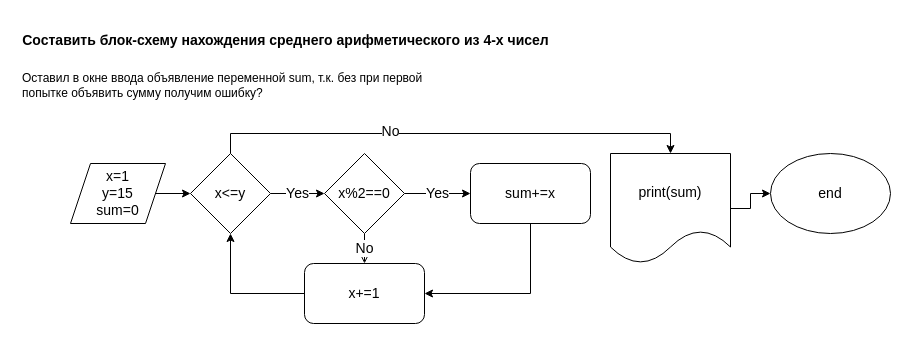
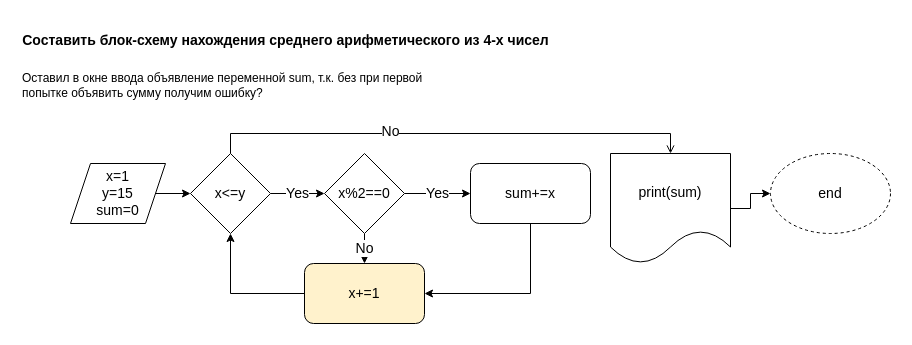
  <mxCell id="0" />
  <mxCell id="1" parent="0" />
  <mxCell id="2" value="Составить блок-схему нахождения среднего арифметического из 4-х чисел" style="text;html=1;strokeColor=none;fillColor=none;align=center;verticalAlign=middle;whiteSpace=wrap;rounded=0;fontStyle=1;fontSize=14;" vertex="1" parent="1"><mxGeometry x="20" y="20" width="531" height="40" as="geometry" /></mxCell>
  <mxCell id="3" value="" style="edgeStyle=orthogonalEdgeStyle;rounded=0;orthogonalLoop=1;jettySize=auto;html=1;fontSize=14;" edge="1" parent="1" source="4" target="6"><mxGeometry relative="1" as="geometry" /></mxCell>
  <mxCell id="4" value="x=1&lt;br style=&quot;font-size: 14px;&quot;&gt;y=15&lt;br style=&quot;font-size: 14px;&quot;&gt;sum=0" style="shape=parallelogram;perimeter=parallelogramPerimeter;whiteSpace=wrap;html=1;fixedSize=1;fontSize=14;" vertex="1" parent="1"><mxGeometry x="70" y="163" width="95" height="60" as="geometry" /></mxCell>
  <mxCell id="5" value="Yes" style="edgeStyle=orthogonalEdgeStyle;rounded=0;orthogonalLoop=1;jettySize=auto;html=1;fontSize=14;" edge="1" parent="1" source="6" target="9"><mxGeometry relative="1" as="geometry" /></mxCell>
  <mxCell id="6" value="x&amp;lt;=y" style="rhombus;whiteSpace=wrap;html=1;fontSize=14;" vertex="1" parent="1"><mxGeometry x="190" y="153" width="80" height="80" as="geometry" /></mxCell>
  <mxCell id="7" value="Yes" style="edgeStyle=orthogonalEdgeStyle;rounded=0;orthogonalLoop=1;jettySize=auto;html=1;fontSize=14;" edge="1" parent="1" source="9" target="10"><mxGeometry relative="1" as="geometry" /></mxCell>
- <mxCell id="8" value="No" style="edgeStyle=orthogonalEdgeStyle;rounded=0;orthogonalLoop=1;jettySize=auto;html=1;fontSize=14;endArrow=open;" edge="1" parent="1" source="9" target="12"><mxGeometry relative="1" as="geometry" /></mxCell>
+ <mxCell id="8" value="No" style="edgeStyle=orthogonalEdgeStyle;rounded=0;orthogonalLoop=1;jettySize=auto;html=1;fontSize=14;" edge="1" parent="1" source="9" target="12"><mxGeometry relative="1" as="geometry" /></mxCell>
  <mxCell id="9" value="x%2==0" style="rhombus;whiteSpace=wrap;html=1;fontSize=14;" vertex="1" parent="1"><mxGeometry x="324" y="153" width="80" height="80" as="geometry" /></mxCell>
  <mxCell id="10" value="sum+=x" style="rounded=1;whiteSpace=wrap;html=1;fontSize=14;" vertex="1" parent="1"><mxGeometry x="470" y="163" width="120" height="60" as="geometry" /></mxCell>
  <mxCell id="11" value="Оставил в окне ввода объявление переменной sum, т.к. без при первой попытке объявить сумму получим ошибку?" style="text;html=1;strokeColor=none;fillColor=none;align=left;verticalAlign=middle;whiteSpace=wrap;rounded=0;" vertex="1" parent="1"><mxGeometry x="20" y="70" width="424" height="30" as="geometry" /></mxCell>
- <mxCell id="12" value="x+=1" style="rounded=1;whiteSpace=wrap;html=1;fontSize=14;" vertex="1" parent="1"><mxGeometry x="304" y="263" width="120" height="60" as="geometry" /></mxCell>
+ <mxCell id="12" value="x+=1" style="rounded=1;whiteSpace=wrap;html=1;fontSize=14;fillColor=#fff2cc;" vertex="1" parent="1"><mxGeometry x="304" y="263" width="120" height="60" as="geometry" /></mxCell>
  <mxCell id="13" value="" style="endArrow=classic;html=1;rounded=0;fontSize=14;entryX=0.5;entryY=1;entryDx=0;entryDy=0;exitX=0;exitY=0.5;exitDx=0;exitDy=0;" edge="1" parent="1" source="12" target="6"><mxGeometry width="50" height="50" relative="1" as="geometry"><mxPoint x="230" y="323" as="sourcePoint" /><mxPoint x="280" y="273" as="targetPoint" /><Array as="points"><mxPoint x="230" y="293" /></Array></mxGeometry></mxCell>
  <mxCell id="14" value="" style="endArrow=classic;html=1;rounded=0;fontSize=14;exitX=0.5;exitY=1;exitDx=0;exitDy=0;entryX=1;entryY=0.5;entryDx=0;entryDy=0;" edge="1" parent="1" source="10" target="12"><mxGeometry width="50" height="50" relative="1" as="geometry"><mxPoint x="490" y="313" as="sourcePoint" /><mxPoint x="540" y="263" as="targetPoint" /><Array as="points"><mxPoint x="530" y="293" /></Array></mxGeometry></mxCell>
  <mxCell id="15" value="" style="edgeStyle=orthogonalEdgeStyle;rounded=0;orthogonalLoop=1;jettySize=auto;html=1;fontSize=14;" edge="1" parent="1" source="16" target="19"><mxGeometry relative="1" as="geometry" /></mxCell>
  <mxCell id="16" value="print(sum)" style="shape=document;whiteSpace=wrap;html=1;boundedLbl=1;fontSize=14;" vertex="1" parent="1"><mxGeometry x="610" y="153" width="120" height="110" as="geometry" /></mxCell>
- <mxCell id="17" value="" style="endArrow=classic;html=1;rounded=0;fontSize=14;exitX=0.5;exitY=0;exitDx=0;exitDy=0;entryX=0.5;entryY=0;entryDx=0;entryDy=0;" edge="1" parent="1" source="6" target="16"><mxGeometry width="50" height="50" relative="1" as="geometry"><mxPoint x="230" y="173" as="sourcePoint" /><mxPoint x="280" y="123" as="targetPoint" /><Array as="points"><mxPoint x="230" y="133" /><mxPoint x="670" y="133" /></Array></mxGeometry></mxCell>
+ <mxCell id="17" value="" style="endArrow=open;html=1;rounded=0;fontSize=14;exitX=0.5;exitY=0;exitDx=0;exitDy=0;entryX=0.5;entryY=0;entryDx=0;entryDy=0;" edge="1" parent="1" source="6" target="16"><mxGeometry width="50" height="50" relative="1" as="geometry"><mxPoint x="230" y="173" as="sourcePoint" /><mxPoint x="280" y="123" as="targetPoint" /><Array as="points"><mxPoint x="230" y="133" /><mxPoint x="670" y="133" /></Array></mxGeometry></mxCell>
  <mxCell id="18" value="No" style="edgeLabel;html=1;align=center;verticalAlign=middle;resizable=0;points=[];fontSize=14;" vertex="1" connectable="0" parent="17"><mxGeometry x="-0.254" y="3" relative="1" as="geometry"><mxPoint as="offset" /></mxGeometry></mxCell>
- <mxCell id="19" value="end" style="ellipse;whiteSpace=wrap;html=1;fontSize=14;" vertex="1" parent="1"><mxGeometry x="770" y="153" width="120" height="80" as="geometry" /></mxCell>
+ <mxCell id="19" value="end" style="ellipse;whiteSpace=wrap;html=1;fontSize=14;dashed=1;" vertex="1" parent="1"><mxGeometry x="770" y="153" width="120" height="80" as="geometry" /></mxCell>
